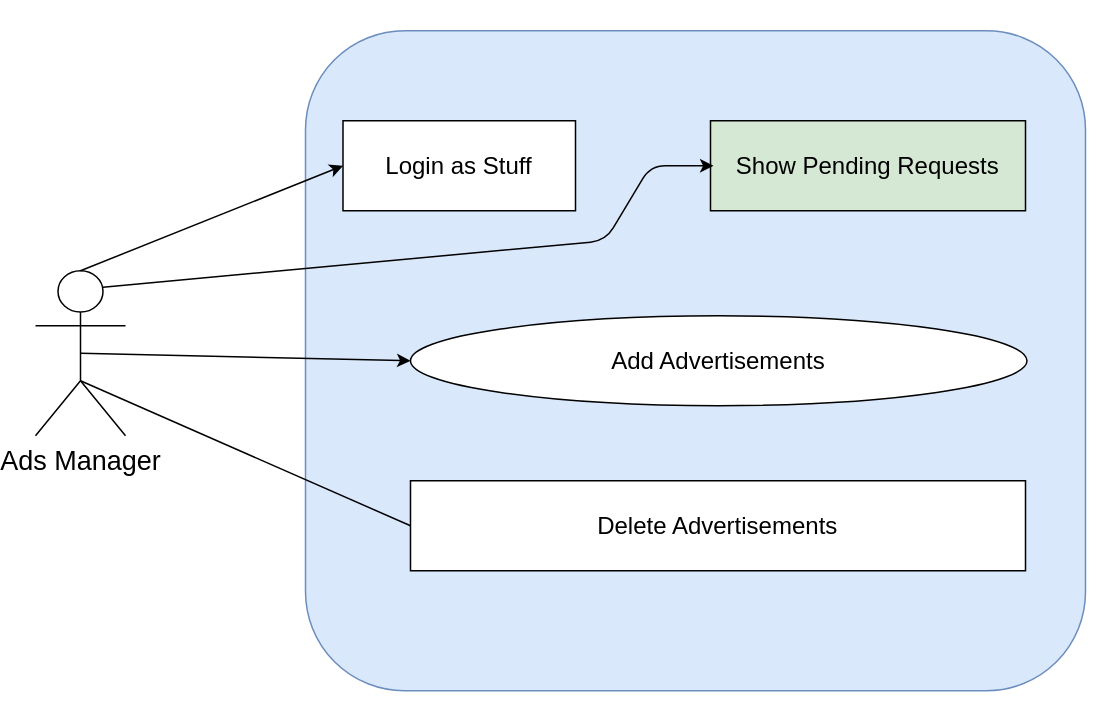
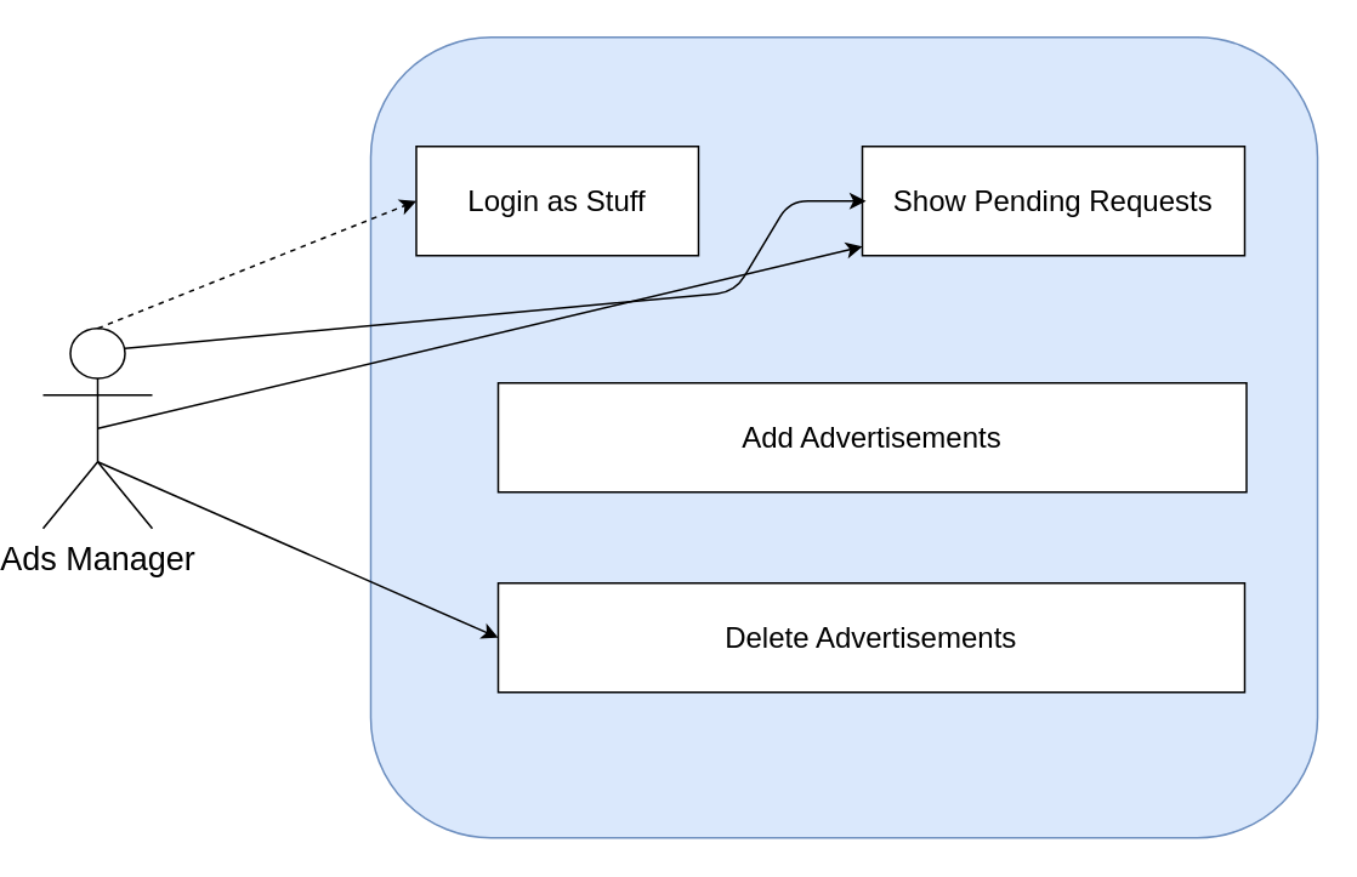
  <mxCell id="0" />
  <mxCell id="1" parent="0" />
  <mxCell id="2" value="&lt;font style=&quot;font-size: 18px&quot;&gt;Ads Manager&lt;br&gt;&lt;/font&gt;" style="shape=umlActor;verticalLabelPosition=bottom;labelBackgroundColor=#ffffff;verticalAlign=top;html=1;" vertex="1" parent="1"><mxGeometry x="20" y="180" width="60" height="110" as="geometry" /></mxCell>
  <mxCell id="3" value="" style="rounded=1;whiteSpace=wrap;html=1;fillColor=#dae8fc;strokeColor=#6c8ebf;" vertex="1" parent="1"><mxGeometry x="200" y="20" width="520" height="440" as="geometry" /></mxCell>
  <mxCell id="4" value="Login as Stuff" style="rounded=0;whiteSpace=wrap;html=1;fontSize=16;" vertex="1" parent="1"><mxGeometry x="225" y="80" width="155" height="60" as="geometry" /></mxCell>
- <mxCell id="5" value="" style="endArrow=classic;html=1;fontSize=16;entryX=0;entryY=0.5;entryDx=0;entryDy=0;exitX=0.5;exitY=0;exitDx=0;exitDy=0;exitPerimeter=0;" edge="1" parent="1" source="2" target="4"><mxGeometry width="50" height="50" relative="1" as="geometry"><mxPoint x="20" y="420" as="sourcePoint" /><mxPoint x="70" y="370" as="targetPoint" /><Array as="points" /></mxGeometry></mxCell>
- <mxCell id="6" value="Show Pending Requests" style="rounded=0;whiteSpace=wrap;html=1;fontSize=16;fillColor=#d5e8d4;" vertex="1" parent="1"><mxGeometry x="470" y="80" width="210" height="60" as="geometry" /></mxCell>
+ <mxCell id="5" value="" style="endArrow=classic;html=1;fontSize=16;entryX=0;entryY=0.5;entryDx=0;entryDy=0;exitX=0.5;exitY=0;exitDx=0;exitDy=0;exitPerimeter=0;dashed=1;" edge="1" parent="1" source="2" target="4"><mxGeometry width="50" height="50" relative="1" as="geometry"><mxPoint x="20" y="420" as="sourcePoint" /><mxPoint x="70" y="370" as="targetPoint" /><Array as="points" /></mxGeometry></mxCell>
+ <mxCell id="6" value="Show Pending Requests" style="rounded=0;whiteSpace=wrap;html=1;fontSize=16;" vertex="1" parent="1"><mxGeometry x="470" y="80" width="210" height="60" as="geometry" /></mxCell>
  <mxCell id="7" value="" style="endArrow=classic;html=1;fontSize=16;exitX=0.75;exitY=0.1;exitDx=0;exitDy=0;exitPerimeter=0;" edge="1" parent="1" source="2"><mxGeometry width="50" height="50" relative="1" as="geometry"><mxPoint x="-30" y="390" as="sourcePoint" /><mxPoint x="472" y="110" as="targetPoint" /><Array as="points"><mxPoint x="400" y="160" /><mxPoint x="430" y="110" /></Array></mxGeometry></mxCell>
- <mxCell id="8" value="Add Advertisements" style="ellipse;whiteSpace=wrap;html=1;fontSize=16;" vertex="1" parent="1"><mxGeometry x="270" y="210" width="411" height="60" as="geometry" /></mxCell>
- <mxCell id="9" value="" style="endArrow=classic;html=1;fontSize=16;entryX=0;entryY=0.5;entryDx=0;entryDy=0;exitX=0.5;exitY=0.5;exitDx=0;exitDy=0;exitPerimeter=0;" edge="1" parent="1" source="2" target="8"><mxGeometry width="50" height="50" relative="1" as="geometry"><mxPoint x="56" y="283.167" as="sourcePoint" /><mxPoint x="303.5" y="296.5" as="targetPoint" /></mxGeometry></mxCell>
+ <mxCell id="8" value="Add Advertisements" style="rounded=0;whiteSpace=wrap;html=1;fontSize=16;" vertex="1" parent="1"><mxGeometry x="270" y="210" width="411" height="60" as="geometry" /></mxCell>
+ <mxCell id="9" value="" style="endArrow=classic;html=1;fontSize=16;exitX=0.5;exitY=0.5;exitDx=0;exitDy=0;exitPerimeter=0;" edge="1" parent="1" source="2" target="6"><mxGeometry width="50" height="50" relative="1" as="geometry"><mxPoint x="56" y="283.167" as="sourcePoint" /><mxPoint x="303.5" y="296.5" as="targetPoint" /></mxGeometry></mxCell>
  <mxCell id="10" value="Delete Advertisements" style="rounded=0;whiteSpace=wrap;html=1;fontSize=16;" vertex="1" parent="1"><mxGeometry x="270" y="320" width="410" height="60" as="geometry" /></mxCell>
- <mxCell id="11" value="" style="endArrow=none;html=1;fontSize=16;entryX=0;entryY=0.5;entryDx=0;entryDy=0;exitX=0.5;exitY=0.667;exitDx=0;exitDy=0;exitPerimeter=0;" edge="1" parent="1" source="2" target="10"><mxGeometry width="50" height="50" relative="1" as="geometry"><mxPoint x="50" y="410" as="sourcePoint" /><mxPoint x="100" y="360" as="targetPoint" /></mxGeometry></mxCell>
+ <mxCell id="11" value="" style="endArrow=classic;html=1;fontSize=16;entryX=0;entryY=0.5;entryDx=0;entryDy=0;exitX=0.5;exitY=0.667;exitDx=0;exitDy=0;exitPerimeter=0;" edge="1" parent="1" source="2" target="10"><mxGeometry width="50" height="50" relative="1" as="geometry"><mxPoint x="50" y="410" as="sourcePoint" /><mxPoint x="100" y="360" as="targetPoint" /></mxGeometry></mxCell>
